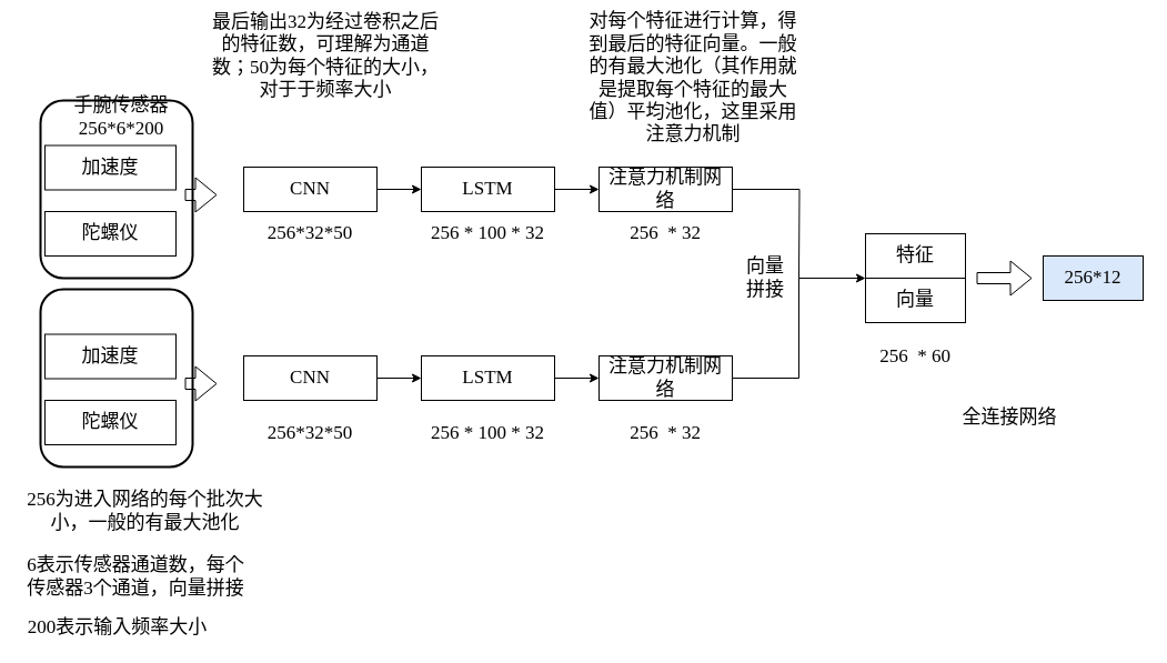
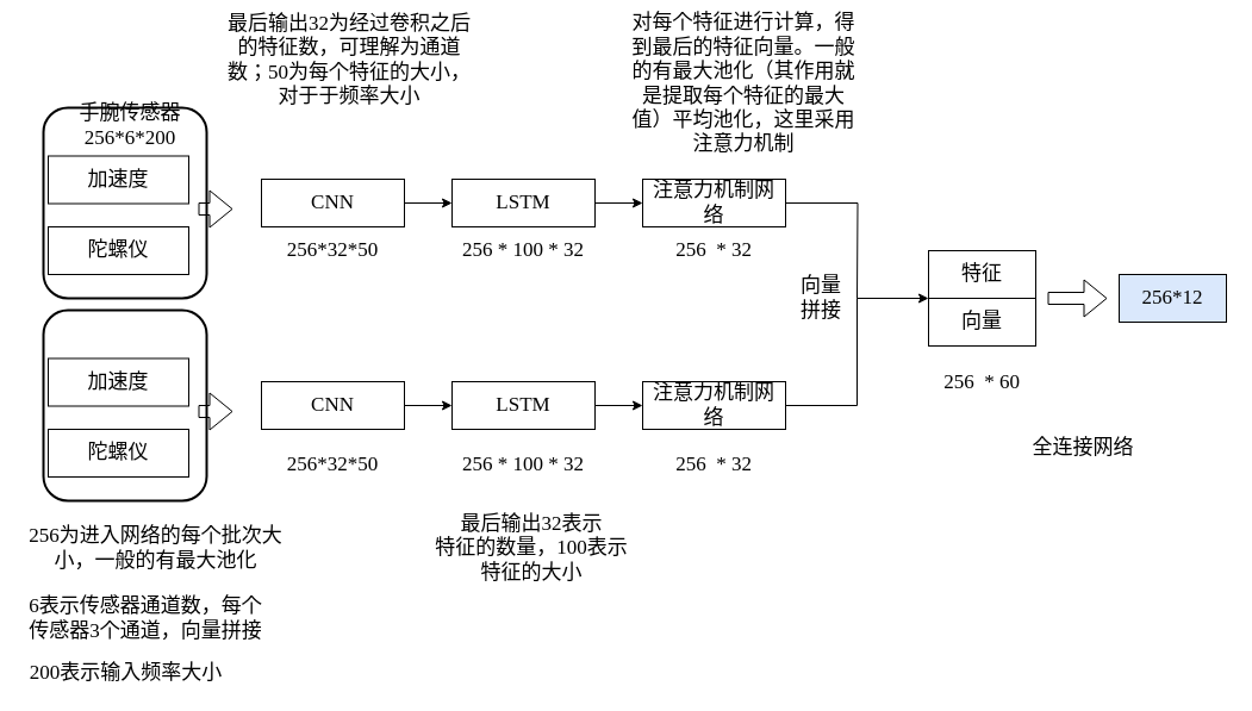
  <mxCell id="0" />
  <mxCell id="1" parent="0" />
  <mxCell id="2" value="" style="rounded=1;whiteSpace=wrap;html=1;fillColor=none;fontFamily=Times New Roman;strokeColor=#000000;strokeWidth=2;fontSize=17;" vertex="1" parent="1"><mxGeometry x="36" y="90" width="137" height="160" as="geometry" /></mxCell>
  <mxCell id="3" value="" style="edgeStyle=orthogonalEdgeStyle;rounded=0;orthogonalLoop=1;jettySize=auto;html=1;fontFamily=Times New Roman;fontSize=17;" edge="1" parent="1" source="4" target="16"><mxGeometry relative="1" as="geometry" /></mxCell>
  <mxCell id="4" value="&lt;font style=&quot;vertical-align: inherit; font-size: 17px;&quot;&gt;&lt;font style=&quot;vertical-align: inherit; font-size: 17px;&quot;&gt;CNN&lt;/font&gt;&lt;/font&gt;" style="rounded=0;whiteSpace=wrap;html=1;fillColor=none;fontSize=17;fontFamily=Times New Roman;strokeColor=#000000;" vertex="1" parent="1"><mxGeometry x="219" y="150" width="120" height="40" as="geometry" /></mxCell>
  <mxCell id="5" value="&lt;font style=&quot;vertical-align: inherit; font-size: 17px;&quot;&gt;&lt;font style=&quot;vertical-align: inherit; font-size: 17px;&quot;&gt;加速度&lt;/font&gt;&lt;/font&gt;" style="rounded=0;whiteSpace=wrap;html=1;fillColor=none;fontSize=17;fontFamily=Times New Roman;strokeColor=#000000;" vertex="1" parent="1"><mxGeometry x="40" y="130.5" width="118" height="40" as="geometry" /></mxCell>
  <mxCell id="6" value="&lt;font style=&quot;vertical-align: inherit; font-size: 17px;&quot;&gt;&lt;font style=&quot;vertical-align: inherit; font-size: 17px;&quot;&gt;陀螺仪&lt;/font&gt;&lt;/font&gt;" style="rounded=0;whiteSpace=wrap;html=1;fillColor=none;fontSize=17;fontFamily=Times New Roman;strokeColor=#000000;" vertex="1" parent="1"><mxGeometry x="40" y="190" width="118" height="40" as="geometry" /></mxCell>
  <mxCell id="7" value="&lt;font style=&quot;vertical-align: inherit; font-size: 17px;&quot;&gt;&lt;font style=&quot;vertical-align: inherit; font-size: 17px;&quot;&gt;&lt;font style=&quot;vertical-align: inherit; font-size: 17px;&quot;&gt;&lt;font style=&quot;vertical-align: inherit; font-size: 17px;&quot;&gt;手腕传感器&lt;br style=&quot;font-size: 17px;&quot;&gt;256*6*200&lt;br style=&quot;font-size: 17px;&quot;&gt;&lt;/font&gt;&lt;/font&gt;&lt;/font&gt;&lt;/font&gt;" style="text;html=1;strokeColor=none;fillColor=none;align=center;verticalAlign=middle;whiteSpace=wrap;rounded=0;fontFamily=Times New Roman;fontSize=17;" vertex="1" parent="1"><mxGeometry x="59" y="95" width="100" height="20" as="geometry" /></mxCell>
  <mxCell id="8" value="" style="shape=flexArrow;endArrow=classic;html=1;fontFamily=Times New Roman;fontSize=17;" edge="1" parent="1"><mxGeometry width="50" height="50" relative="1" as="geometry"><mxPoint x="166" y="175" as="sourcePoint" /><mxPoint x="195" y="175" as="targetPoint" /></mxGeometry></mxCell>
  <mxCell id="9" value="" style="rounded=1;whiteSpace=wrap;html=1;fillColor=none;fontFamily=Times New Roman;strokeColor=#000000;strokeWidth=2;fontSize=17;" vertex="1" parent="1"><mxGeometry x="36" y="260" width="137" height="160" as="geometry" /></mxCell>
  <mxCell id="10" value="&lt;font style=&quot;vertical-align: inherit; font-size: 17px;&quot;&gt;&lt;font style=&quot;vertical-align: inherit; font-size: 17px;&quot;&gt;加速度&lt;/font&gt;&lt;/font&gt;" style="rounded=0;whiteSpace=wrap;html=1;fillColor=none;fontSize=17;fontFamily=Times New Roman;strokeColor=#000000;" vertex="1" parent="1"><mxGeometry x="40" y="300.5" width="118" height="40" as="geometry" /></mxCell>
  <mxCell id="11" value="&lt;font style=&quot;vertical-align: inherit; font-size: 17px;&quot;&gt;&lt;font style=&quot;vertical-align: inherit; font-size: 17px;&quot;&gt;陀螺仪&lt;/font&gt;&lt;/font&gt;" style="rounded=0;whiteSpace=wrap;html=1;fillColor=none;fontSize=17;fontFamily=Times New Roman;strokeColor=#000000;" vertex="1" parent="1"><mxGeometry x="40" y="360" width="118" height="40" as="geometry" /></mxCell>
  <mxCell id="12" value="" style="shape=flexArrow;endArrow=classic;html=1;fontFamily=Times New Roman;fontSize=17;" edge="1" parent="1"><mxGeometry width="50" height="50" relative="1" as="geometry"><mxPoint x="166" y="345" as="sourcePoint" /><mxPoint x="195" y="345" as="targetPoint" /></mxGeometry></mxCell>
  <mxCell id="13" value="" style="edgeStyle=orthogonalEdgeStyle;rounded=0;orthogonalLoop=1;jettySize=auto;html=1;fontFamily=Times New Roman;fontSize=17;" edge="1" parent="1" source="14" target="21"><mxGeometry relative="1" as="geometry" /></mxCell>
  <mxCell id="14" value="&lt;font style=&quot;vertical-align: inherit; font-size: 17px;&quot;&gt;&lt;font style=&quot;vertical-align: inherit; font-size: 17px;&quot;&gt;CNN&lt;/font&gt;&lt;/font&gt;" style="rounded=0;whiteSpace=wrap;html=1;fillColor=none;fontSize=17;fontFamily=Times New Roman;strokeColor=#000000;" vertex="1" parent="1"><mxGeometry x="219" y="320" width="120" height="40" as="geometry" /></mxCell>
  <mxCell id="15" value="" style="edgeStyle=orthogonalEdgeStyle;rounded=0;orthogonalLoop=1;jettySize=auto;html=1;fontFamily=Times New Roman;fontSize=17;" edge="1" parent="1" source="16" target="18"><mxGeometry relative="1" as="geometry" /></mxCell>
  <mxCell id="16" value="&lt;font style=&quot;vertical-align: inherit; font-size: 17px;&quot;&gt;&lt;font style=&quot;vertical-align: inherit; font-size: 17px;&quot;&gt;&lt;font style=&quot;vertical-align: inherit; font-size: 17px;&quot;&gt;&lt;font style=&quot;vertical-align: inherit; font-size: 17px;&quot;&gt;LSTM&lt;/font&gt;&lt;/font&gt;&lt;/font&gt;&lt;/font&gt;" style="rounded=0;whiteSpace=wrap;html=1;fillColor=none;fontSize=17;fontFamily=Times New Roman;strokeColor=#000000;" vertex="1" parent="1"><mxGeometry x="379" y="150" width="120" height="40" as="geometry" /></mxCell>
  <mxCell id="17" value="" style="edgeStyle=orthogonalEdgeStyle;rounded=0;orthogonalLoop=1;jettySize=auto;html=1;startArrow=none;startFill=0;strokeColor=#000000;endArrow=none;endFill=0;fontFamily=Times New Roman;fontSize=17;" edge="1" parent="1" source="18"><mxGeometry relative="1" as="geometry"><mxPoint x="719" y="250" as="targetPoint" /></mxGeometry></mxCell>
  <mxCell id="18" value="&lt;font style=&quot;vertical-align: inherit; font-size: 17px;&quot;&gt;&lt;font style=&quot;vertical-align: inherit; font-size: 17px;&quot;&gt;&lt;font style=&quot;vertical-align: inherit; font-size: 17px;&quot;&gt;&lt;font style=&quot;vertical-align: inherit; font-size: 17px;&quot;&gt;&lt;font style=&quot;vertical-align: inherit; font-size: 17px;&quot;&gt;&lt;font style=&quot;vertical-align: inherit; font-size: 17px;&quot;&gt;注意力机制网络&lt;/font&gt;&lt;/font&gt;&lt;/font&gt;&lt;/font&gt;&lt;/font&gt;&lt;/font&gt;" style="rounded=0;whiteSpace=wrap;html=1;fillColor=none;fontSize=17;fontFamily=Times New Roman;strokeColor=#000000;" vertex="1" parent="1"><mxGeometry x="539" y="150" width="120" height="40" as="geometry" /></mxCell>
  <mxCell id="19" value="&lt;font style=&quot;vertical-align: inherit; font-size: 17px;&quot;&gt;&lt;font style=&quot;vertical-align: inherit; font-size: 17px;&quot;&gt;特征&lt;br style=&quot;font-size: 17px;&quot;&gt;&lt;/font&gt;&lt;/font&gt;" style="rounded=0;whiteSpace=wrap;html=1;fillColor=none;fontSize=17;fontFamily=Times New Roman;strokeColor=#000000;" vertex="1" parent="1"><mxGeometry x="779" y="210" width="90" height="40" as="geometry" /></mxCell>
  <mxCell id="20" value="" style="edgeStyle=orthogonalEdgeStyle;rounded=0;orthogonalLoop=1;jettySize=auto;html=1;fontFamily=Times New Roman;fontSize=17;" edge="1" parent="1" source="21" target="23"><mxGeometry relative="1" as="geometry" /></mxCell>
  <mxCell id="21" value="&lt;font style=&quot;vertical-align: inherit; font-size: 17px;&quot;&gt;&lt;font style=&quot;vertical-align: inherit; font-size: 17px;&quot;&gt;&lt;font style=&quot;vertical-align: inherit; font-size: 17px;&quot;&gt;&lt;font style=&quot;vertical-align: inherit; font-size: 17px;&quot;&gt;LSTM&lt;/font&gt;&lt;/font&gt;&lt;/font&gt;&lt;/font&gt;" style="rounded=0;whiteSpace=wrap;html=1;fillColor=none;fontSize=17;fontFamily=Times New Roman;strokeColor=#000000;" vertex="1" parent="1"><mxGeometry x="379" y="320" width="120" height="40" as="geometry" /></mxCell>
  <mxCell id="22" value="" style="edgeStyle=orthogonalEdgeStyle;rounded=0;orthogonalLoop=1;jettySize=auto;html=1;entryX=0;entryY=0;entryDx=0;entryDy=0;fontFamily=Times New Roman;fontSize=17;" edge="1" parent="1" source="23" target="24"><mxGeometry relative="1" as="geometry"><Array as="points"><mxPoint x="719" y="340" /><mxPoint x="719" y="250" /></Array></mxGeometry></mxCell>
  <mxCell id="23" value="&lt;font style=&quot;vertical-align: inherit; font-size: 17px;&quot;&gt;&lt;font style=&quot;vertical-align: inherit; font-size: 17px;&quot;&gt;&lt;font style=&quot;vertical-align: inherit; font-size: 17px;&quot;&gt;&lt;font style=&quot;vertical-align: inherit; font-size: 17px;&quot;&gt;&lt;font style=&quot;vertical-align: inherit; font-size: 17px;&quot;&gt;&lt;font style=&quot;vertical-align: inherit; font-size: 17px;&quot;&gt;注意力机制网络&lt;/font&gt;&lt;/font&gt;&lt;/font&gt;&lt;/font&gt;&lt;/font&gt;&lt;/font&gt;" style="rounded=0;whiteSpace=wrap;html=1;fillColor=none;fontSize=17;fontFamily=Times New Roman;strokeColor=#000000;" vertex="1" parent="1"><mxGeometry x="539" y="320" width="120" height="40" as="geometry" /></mxCell>
  <mxCell id="24" value="向量" style="rounded=0;whiteSpace=wrap;html=1;fillColor=none;fontSize=17;fontFamily=Times New Roman;strokeColor=#000000;" vertex="1" parent="1"><mxGeometry x="779" y="250" width="90" height="40" as="geometry" /></mxCell>
  <mxCell id="25" value="&lt;font style=&quot;vertical-align: inherit; font-size: 17px;&quot;&gt;&lt;font style=&quot;vertical-align: inherit; font-size: 17px;&quot;&gt;256*32*50&lt;/font&gt;&lt;/font&gt;" style="text;html=1;strokeColor=none;fillColor=none;align=center;verticalAlign=middle;whiteSpace=wrap;rounded=0;fontFamily=Times New Roman;fontSize=17;" vertex="1" parent="1"><mxGeometry x="259" y="200" width="40" height="20" as="geometry" /></mxCell>
  <mxCell id="26" value="&lt;font style=&quot;vertical-align: inherit; font-size: 17px;&quot;&gt;&lt;font style=&quot;vertical-align: inherit; font-size: 17px;&quot;&gt;256*32*50&lt;/font&gt;&lt;/font&gt;" style="text;html=1;strokeColor=none;fillColor=none;align=center;verticalAlign=middle;whiteSpace=wrap;rounded=0;fontFamily=Times New Roman;fontSize=17;" vertex="1" parent="1"><mxGeometry x="259" y="380" width="40" height="20" as="geometry" /></mxCell>
  <mxCell id="27" value="&lt;font style=&quot;vertical-align: inherit; font-size: 17px;&quot;&gt;&lt;font style=&quot;vertical-align: inherit; font-size: 17px;&quot;&gt;&lt;font style=&quot;vertical-align: inherit; font-size: 17px;&quot;&gt;&lt;font style=&quot;vertical-align: inherit; font-size: 17px;&quot;&gt;256 * 100 * 32&lt;/font&gt;&lt;/font&gt;&lt;/font&gt;&lt;/font&gt;" style="text;html=1;strokeColor=none;fillColor=none;align=center;verticalAlign=middle;whiteSpace=wrap;rounded=0;fontFamily=Times New Roman;fontSize=17;" vertex="1" parent="1"><mxGeometry x="384" y="200" width="110" height="20" as="geometry" /></mxCell>
  <mxCell id="28" value="&lt;font style=&quot;vertical-align: inherit; font-size: 17px;&quot;&gt;&lt;font style=&quot;vertical-align: inherit; font-size: 17px;&quot;&gt;&lt;font style=&quot;vertical-align: inherit; font-size: 17px;&quot;&gt;&lt;font style=&quot;vertical-align: inherit; font-size: 17px;&quot;&gt;256 * 100 * 32&lt;/font&gt;&lt;/font&gt;&lt;/font&gt;&lt;/font&gt;" style="text;html=1;strokeColor=none;fillColor=none;align=center;verticalAlign=middle;whiteSpace=wrap;rounded=0;fontFamily=Times New Roman;fontSize=17;" vertex="1" parent="1"><mxGeometry x="384" y="380" width="110" height="20" as="geometry" /></mxCell>
  <mxCell id="29" value="&lt;font style=&quot;vertical-align: inherit; font-size: 17px;&quot;&gt;&lt;font style=&quot;vertical-align: inherit; font-size: 17px;&quot;&gt;&lt;font style=&quot;vertical-align: inherit; font-size: 17px;&quot;&gt;&lt;font style=&quot;vertical-align: inherit; font-size: 17px;&quot;&gt;&lt;font style=&quot;vertical-align: inherit; font-size: 17px;&quot;&gt;&lt;font style=&quot;vertical-align: inherit; font-size: 17px;&quot;&gt;256&amp;nbsp; * 32&lt;/font&gt;&lt;/font&gt;&lt;/font&gt;&lt;/font&gt;&lt;/font&gt;&lt;/font&gt;" style="text;html=1;strokeColor=none;fillColor=none;align=center;verticalAlign=middle;whiteSpace=wrap;rounded=0;fontFamily=Times New Roman;fontSize=17;" vertex="1" parent="1"><mxGeometry x="559" y="200" width="80" height="20" as="geometry" /></mxCell>
  <mxCell id="30" value="&lt;font style=&quot;vertical-align: inherit; font-size: 17px;&quot;&gt;&lt;font style=&quot;vertical-align: inherit; font-size: 17px;&quot;&gt;&lt;font style=&quot;vertical-align: inherit; font-size: 17px;&quot;&gt;&lt;font style=&quot;vertical-align: inherit; font-size: 17px;&quot;&gt;&lt;font style=&quot;vertical-align: inherit; font-size: 17px;&quot;&gt;&lt;font style=&quot;vertical-align: inherit; font-size: 17px;&quot;&gt;256&amp;nbsp; * 32&lt;/font&gt;&lt;/font&gt;&lt;/font&gt;&lt;/font&gt;&lt;/font&gt;&lt;/font&gt;" style="text;html=1;strokeColor=none;fillColor=none;align=center;verticalAlign=middle;whiteSpace=wrap;rounded=0;fontFamily=Times New Roman;fontSize=17;" vertex="1" parent="1"><mxGeometry x="559" y="380" width="80" height="20" as="geometry" /></mxCell>
  <mxCell id="31" value="向量拼接" style="text;html=1;strokeColor=none;fillColor=none;align=center;verticalAlign=middle;whiteSpace=wrap;rounded=0;fontFamily=Times New Roman;fontSize=17;" vertex="1" parent="1"><mxGeometry x="669" y="240" width="40" height="20" as="geometry" /></mxCell>
  <mxCell id="32" value="&lt;font style=&quot;vertical-align: inherit; font-size: 17px;&quot;&gt;&lt;font style=&quot;vertical-align: inherit; font-size: 17px;&quot;&gt;&lt;font style=&quot;vertical-align: inherit; font-size: 17px;&quot;&gt;&lt;font style=&quot;vertical-align: inherit; font-size: 17px;&quot;&gt;&lt;font style=&quot;vertical-align: inherit; font-size: 17px;&quot;&gt;&lt;font style=&quot;vertical-align: inherit; font-size: 17px;&quot;&gt;256&amp;nbsp; * 60&lt;/font&gt;&lt;/font&gt;&lt;/font&gt;&lt;/font&gt;&lt;/font&gt;&lt;/font&gt;" style="text;html=1;strokeColor=none;fillColor=none;align=center;verticalAlign=middle;whiteSpace=wrap;rounded=0;fontFamily=Times New Roman;fontSize=17;" vertex="1" parent="1"><mxGeometry x="784" y="310.5" width="80" height="20" as="geometry" /></mxCell>
  <mxCell id="33" value="256*12" style="rounded=0;whiteSpace=wrap;html=1;fontFamily=Times New Roman;fontSize=17;fillColor=#dae8fc;" vertex="1" parent="1"><mxGeometry x="939" y="230" width="90" height="40" as="geometry" /></mxCell>
  <mxCell id="34" value="" style="shape=flexArrow;endArrow=classic;html=1;strokeColor=#000000;fontFamily=Times New Roman;fontSize=17;" edge="1" parent="1"><mxGeometry width="50" height="50" relative="1" as="geometry"><mxPoint x="879" y="250" as="sourcePoint" /><mxPoint x="929" y="250" as="targetPoint" /></mxGeometry></mxCell>
  <mxCell id="35" value="全连接网络" style="text;html=1;strokeColor=none;fillColor=none;align=center;verticalAlign=middle;whiteSpace=wrap;rounded=0;fontFamily=Times New Roman;fontSize=17;" vertex="1" parent="1"><mxGeometry x="839" y="365.5" width="140" height="20" as="geometry" /></mxCell>
  <mxCell id="36" value="256为进入网络的每个批次大小，一般的有最大池化" style="text;html=1;strokeColor=none;fillColor=none;align=center;verticalAlign=middle;whiteSpace=wrap;rounded=0;fontFamily=Times New Roman;fontSize=17;" vertex="1" parent="1"><mxGeometry x="22" y="440" width="217" height="40" as="geometry" /></mxCell>
  <mxCell id="37" value="6表示传感器通道数，每个传感器3个通道，向量拼接" style="text;html=1;strokeColor=none;fillColor=none;align=center;verticalAlign=middle;whiteSpace=wrap;rounded=0;fontFamily=Times New Roman;fontSize=17;" vertex="1" parent="1"><mxGeometry x="22" y="509" width="200" height="20" as="geometry" /></mxCell>
  <mxCell id="38" value="200表示输入频率大小" style="text;html=1;strokeColor=none;fillColor=none;align=center;verticalAlign=middle;whiteSpace=wrap;rounded=0;fontFamily=Times New Roman;fontSize=17;" vertex="1" parent="1"><mxGeometry x="20" y="555" width="171" height="20" as="geometry" /></mxCell>
  <mxCell id="39" value="最后输出32为经过卷积之后的特征数，可理解为通道数；50为每个特征的大小，&lt;br&gt;对于于频率大小" style="text;html=1;strokeColor=none;fillColor=none;align=center;verticalAlign=middle;whiteSpace=wrap;rounded=0;fontFamily=Times New Roman;fontSize=17;" vertex="1" parent="1"><mxGeometry x="183" y="40" width="220" height="20" as="geometry" /></mxCell>
+ <mxCell id="40" value="最后输出32表示&lt;br&gt;特征的数量，100表示&lt;br&gt;特征的大小" style="text;html=1;strokeColor=none;fillColor=none;align=center;verticalAlign=middle;whiteSpace=wrap;rounded=0;fontFamily=Times New Roman;fontSize=17;" vertex="1" parent="1"><mxGeometry x="333" y="420" width="226" height="80" as="geometry" /></mxCell>
  <mxCell id="41" value="对每个特征进行计算，得到最后的特征向量。一般的有最大池化（其作用就是提取每个特征的最大值）平均池化，这里采用注意力机制" style="text;html=1;strokeColor=none;fillColor=none;align=center;verticalAlign=middle;whiteSpace=wrap;rounded=0;fontFamily=Times New Roman;fontSize=17;" vertex="1" parent="1"><mxGeometry x="529" y="20" width="190" height="100" as="geometry" /></mxCell>
